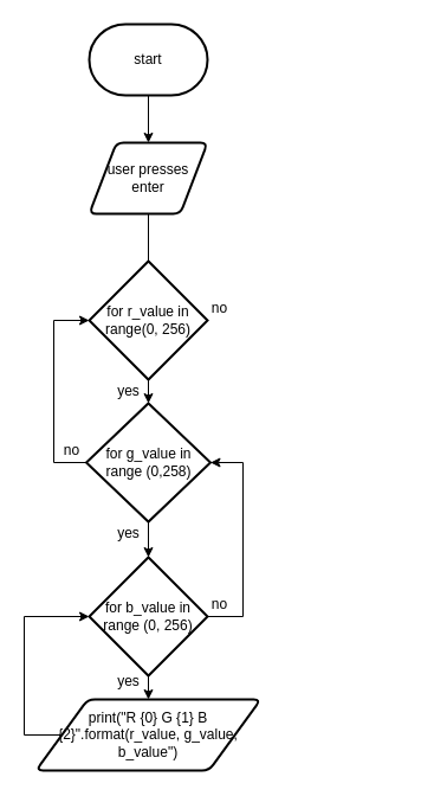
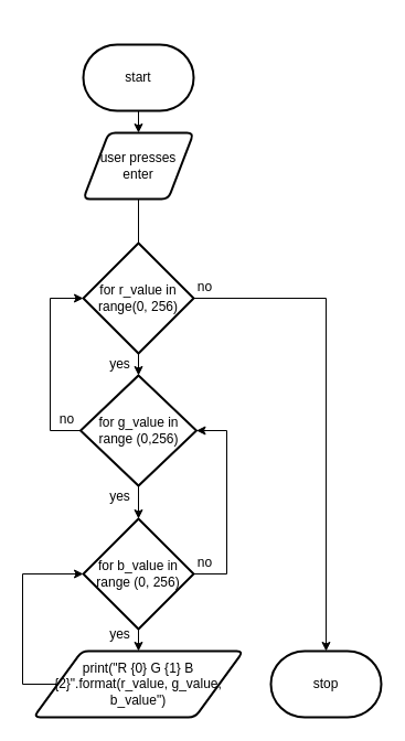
  <mxCell id="0" />
  <mxCell id="1" parent="0" />
  <mxCell id="2" style="edgeStyle=none;html=1;entryX=0.5;entryY=0;entryDx=0;entryDy=0;" parent="1" source="3" edge="1"><mxGeometry relative="1" as="geometry"><mxPoint x="125" y="120" as="targetPoint" /></mxGeometry></mxCell>
- <mxCell id="3" value="start" style="strokeWidth=2;html=1;shape=mxgraph.flowchart.terminator;whiteSpace=wrap;" parent="1" vertex="1"><mxGeometry x="75" y="20" width="100" height="60" as="geometry" /></mxCell>
+ <mxCell id="3" value="start" style="strokeWidth=2;html=1;shape=mxgraph.flowchart.terminator;whiteSpace=wrap;" parent="1" vertex="1"><mxGeometry x="75" y="40" width="100" height="60" as="geometry" /></mxCell>
  <mxCell id="4" style="edgeStyle=orthogonalEdgeStyle;html=1;entryX=0;entryY=0.5;entryDx=0;entryDy=0;entryPerimeter=0;strokeColor=none;rounded=0;" parent="1" edge="1"><mxGeometry relative="1" as="geometry"><mxPoint x="250" y="460" as="targetPoint" /><mxPoint x="178.9" y="515" as="sourcePoint" /></mxGeometry></mxCell>
  <mxCell id="5" style="edgeStyle=none;html=1;entryX=0.5;entryY=0;entryDx=0;entryDy=0;entryPerimeter=0;endArrow=none;" parent="1" source="6" target="9" edge="1"><mxGeometry relative="1" as="geometry" /></mxCell>
  <mxCell id="6" value="user presses enter" style="shape=parallelogram;html=1;strokeWidth=2;perimeter=parallelogramPerimeter;whiteSpace=wrap;rounded=1;arcSize=12;size=0.23;" parent="1" vertex="1"><mxGeometry x="75" y="120" width="100" height="60" as="geometry" /></mxCell>
  <mxCell id="7" style="edgeStyle=orthogonalEdgeStyle;rounded=0;html=1;" parent="1" source="9" target="15" edge="1"><mxGeometry relative="1" as="geometry" /></mxCell>
+ <mxCell id="8" style="edgeStyle=orthogonalEdgeStyle;html=1;entryX=0.5;entryY=0;entryDx=0;entryDy=0;entryPerimeter=0;rounded=0;" edge="1" parent="1" source="9" target="20"><mxGeometry relative="1" as="geometry" /></mxCell>
  <mxCell id="9" value="for r_value in range(0, 256)" style="strokeWidth=2;html=1;shape=mxgraph.flowchart.decision;whiteSpace=wrap;" parent="1" vertex="1"><mxGeometry x="75" y="220" width="100" height="100" as="geometry" /></mxCell>
  <mxCell id="10" value="yes" style="text;html=1;align=center;verticalAlign=middle;resizable=0;points=[];autosize=1;strokeColor=none;fillColor=none;" parent="1" vertex="1"><mxGeometry x="92.5" y="320" width="30" height="20" as="geometry" /></mxCell>
  <mxCell id="11" value="no" style="text;html=1;align=center;verticalAlign=middle;resizable=0;points=[];autosize=1;strokeColor=none;fillColor=none;" parent="1" vertex="1"><mxGeometry x="170" y="250" width="30" height="20" as="geometry" /></mxCell>
  <mxCell id="12" style="edgeStyle=orthogonalEdgeStyle;rounded=0;html=1;entryX=0;entryY=0.5;entryDx=0;entryDy=0;entryPerimeter=0;" edge="1" parent="1" source="13" target="19"><mxGeometry relative="1" as="geometry"><Array as="points"><mxPoint x="20" y="620" /><mxPoint x="20" y="520" /></Array></mxGeometry></mxCell>
  <mxCell id="13" value="print(&quot;R {0} G {1} B {2}&quot;.format(r_value, g_value, b_value&quot;)" style="shape=parallelogram;html=1;strokeWidth=2;perimeter=parallelogramPerimeter;whiteSpace=wrap;rounded=1;arcSize=12;size=0.23;" parent="1" vertex="1"><mxGeometry x="30" y="590" width="190" height="60" as="geometry" /></mxCell>
  <mxCell id="14" style="edgeStyle=none;html=1;" edge="1" parent="1" source="15" target="19"><mxGeometry relative="1" as="geometry" /></mxCell>
- <mxCell id="15" value="for g_value in range (0,258)" style="strokeWidth=2;html=1;shape=mxgraph.flowchart.decision;whiteSpace=wrap;" parent="1" vertex="1"><mxGeometry x="72.5" y="340" width="105" height="100" as="geometry" /></mxCell>
+ <mxCell id="15" value="for g_value in range (0,256)" style="strokeWidth=2;html=1;shape=mxgraph.flowchart.decision;whiteSpace=wrap;" parent="1" vertex="1"><mxGeometry x="72.5" y="340" width="105" height="100" as="geometry" /></mxCell>
  <mxCell id="16" value="" style="endArrow=classic;html=1;exitX=0;exitY=0.5;exitDx=0;exitDy=0;exitPerimeter=0;entryX=0;entryY=0.5;entryDx=0;entryDy=0;entryPerimeter=0;edgeStyle=orthogonalEdgeStyle;rounded=0;" parent="1" source="15" target="9" edge="1"><mxGeometry width="50" height="50" relative="1" as="geometry"><mxPoint x="35" y="380" as="sourcePoint" /><mxPoint x="85" y="330" as="targetPoint" /><Array as="points"><mxPoint x="45" y="390" /><mxPoint x="45" y="270" /></Array></mxGeometry></mxCell>
  <mxCell id="17" style="edgeStyle=none;html=1;entryX=0.5;entryY=0;entryDx=0;entryDy=0;" edge="1" parent="1" source="19" target="13"><mxGeometry relative="1" as="geometry" /></mxCell>
  <mxCell id="18" style="edgeStyle=orthogonalEdgeStyle;rounded=0;html=1;entryX=1;entryY=0.5;entryDx=0;entryDy=0;entryPerimeter=0;" edge="1" parent="1" source="19" target="15"><mxGeometry relative="1" as="geometry"><Array as="points"><mxPoint x="205" y="520" /><mxPoint x="205" y="390" /></Array></mxGeometry></mxCell>
  <mxCell id="19" value="for b_value in range (0, 256)" style="strokeWidth=2;html=1;shape=mxgraph.flowchart.decision;whiteSpace=wrap;" parent="1" vertex="1"><mxGeometry x="75" y="470" width="100" height="100" as="geometry" /></mxCell>
+ <mxCell id="20" value="stop" style="strokeWidth=2;html=1;shape=mxgraph.flowchart.terminator;whiteSpace=wrap;" parent="1" vertex="1"><mxGeometry x="245" y="590" width="100" height="60" as="geometry" /></mxCell>
  <mxCell id="21" value="no" style="text;html=1;align=center;verticalAlign=middle;resizable=0;points=[];autosize=1;strokeColor=none;fillColor=none;" vertex="1" parent="1"><mxGeometry x="45" y="370" width="30" height="20" as="geometry" /></mxCell>
  <mxCell id="22" value="no" style="text;html=1;align=center;verticalAlign=middle;resizable=0;points=[];autosize=1;strokeColor=none;fillColor=none;" vertex="1" parent="1"><mxGeometry x="170" y="500" width="30" height="20" as="geometry" /></mxCell>
  <mxCell id="23" value="yes" style="text;html=1;align=center;verticalAlign=middle;resizable=0;points=[];autosize=1;strokeColor=none;fillColor=none;" vertex="1" parent="1"><mxGeometry x="92.5" y="565" width="30" height="20" as="geometry" /></mxCell>
  <mxCell id="24" value="yes" style="text;html=1;align=center;verticalAlign=middle;resizable=0;points=[];autosize=1;strokeColor=none;fillColor=none;" vertex="1" parent="1"><mxGeometry x="92.5" y="440" width="30" height="20" as="geometry" /></mxCell>
